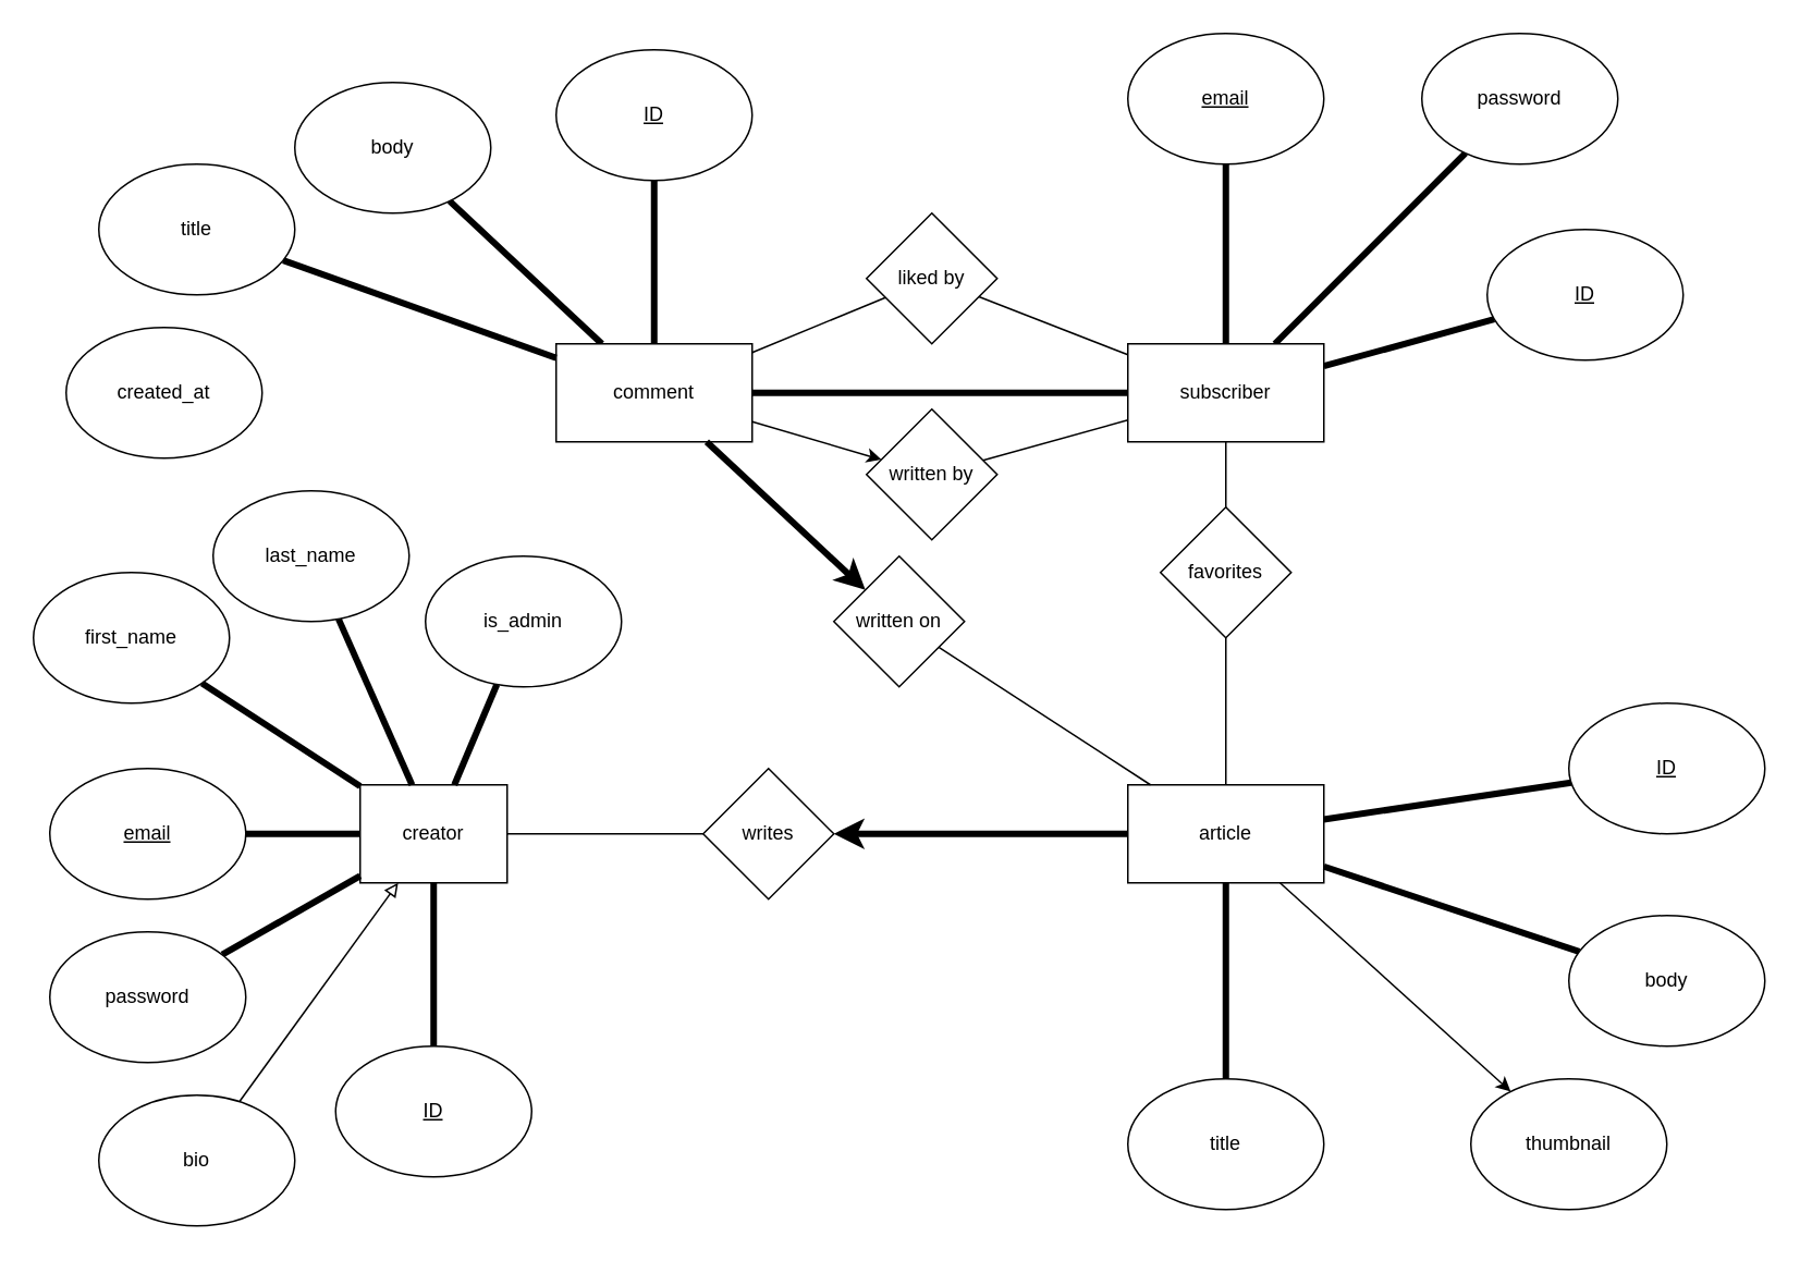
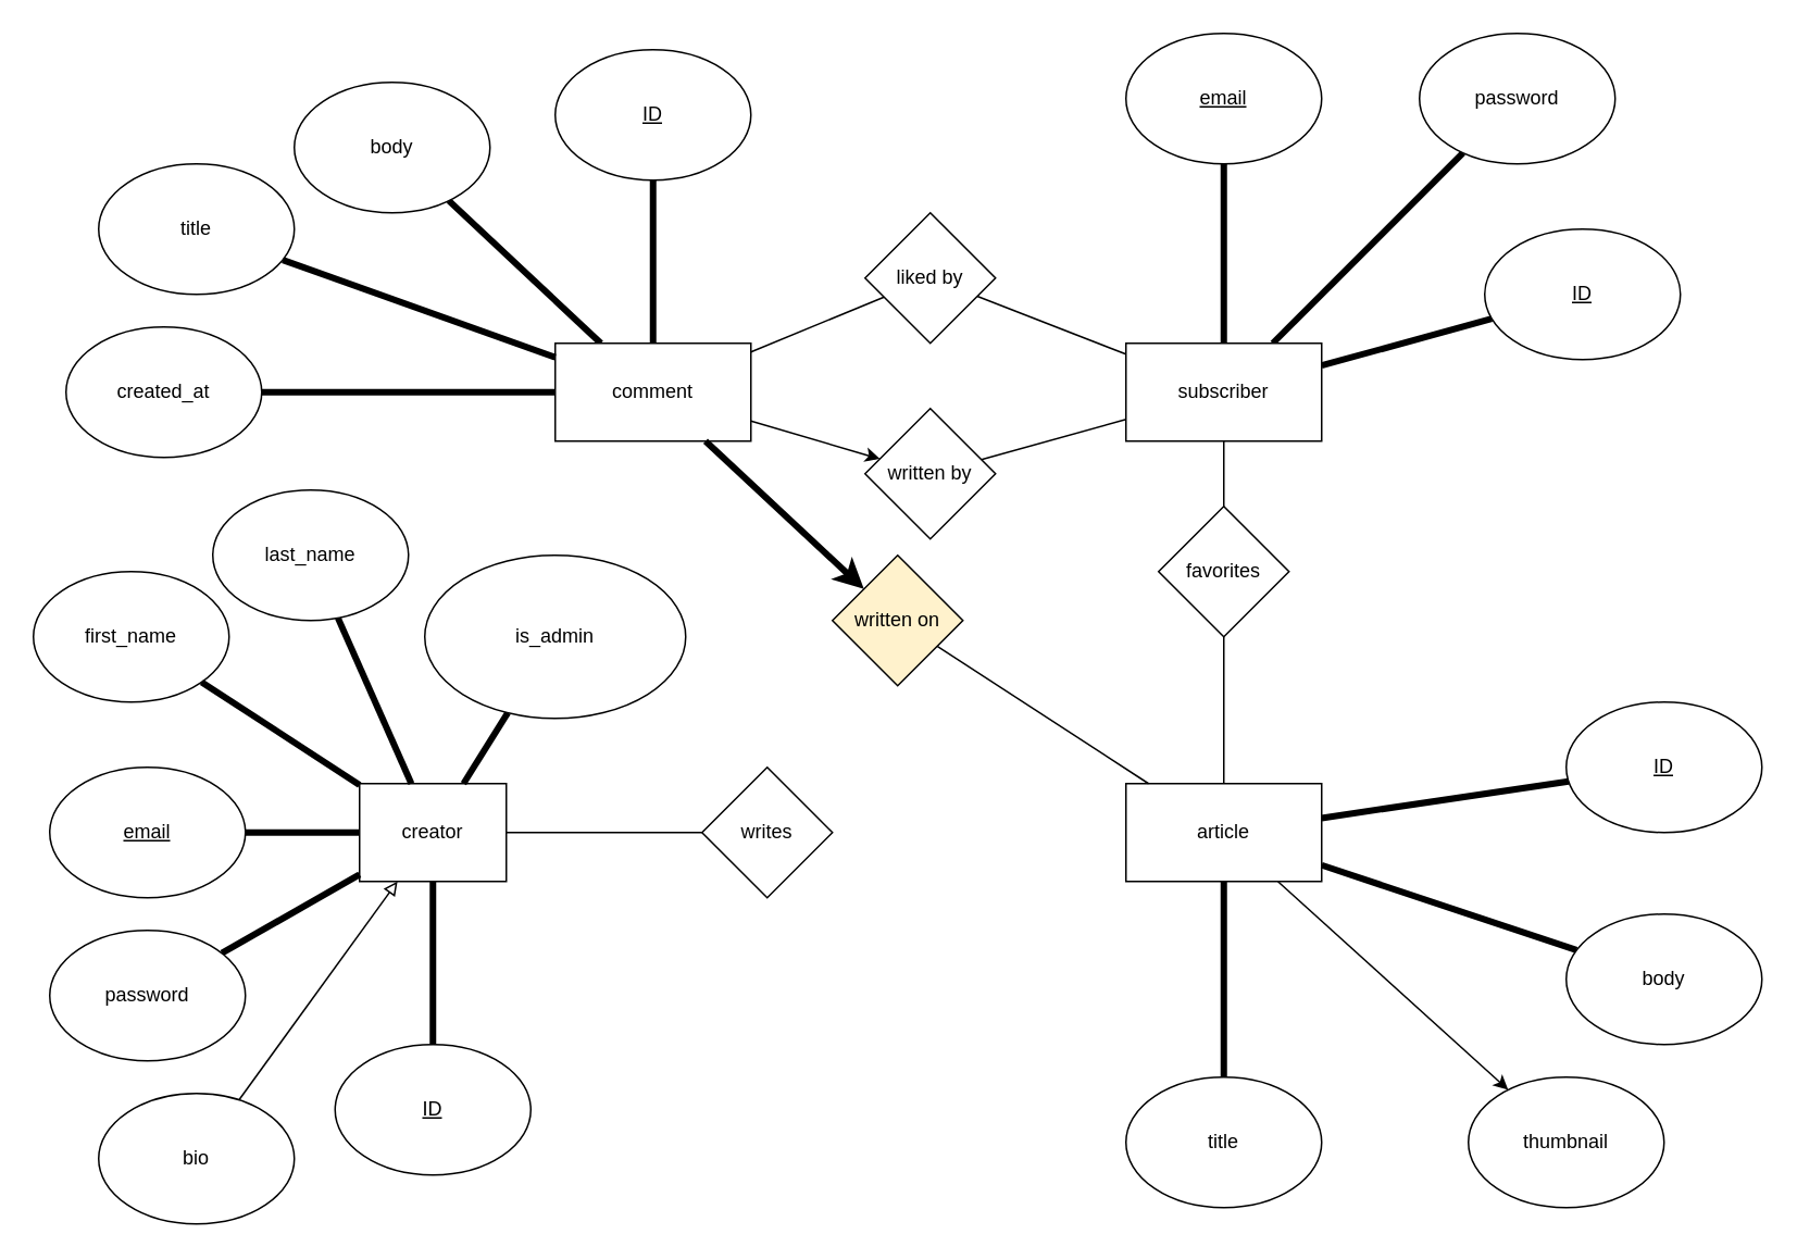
  <mxCell id="0" />
  <mxCell id="1" parent="0" />
  <mxCell id="2" style="edgeStyle=none;html=1;endArrow=none;endFill=0;" parent="1" source="4" target="5" edge="1"><mxGeometry relative="1" as="geometry" /></mxCell>
  <mxCell id="3" style="edgeStyle=none;html=1;endArrow=block;endFill=0;startArrow=none;startFill=0;" parent="1" source="27" target="4" edge="1"><mxGeometry relative="1" as="geometry" /></mxCell>
  <mxCell id="4" value="creator" style="rounded=0;whiteSpace=wrap;html=1;" parent="1" vertex="1"><mxGeometry x="220" y="480" width="90" height="60" as="geometry" /></mxCell>
  <mxCell id="5" value="writes" style="rhombus;whiteSpace=wrap;html=1;" parent="1" vertex="1"><mxGeometry x="430" y="470" width="80" height="80" as="geometry" /></mxCell>
- <mxCell id="6" style="edgeStyle=none;html=1;endArrow=none;endFill=0;strokeWidth=4;startArrow=classic;startFill=1;" parent="1" source="5" target="8" edge="1"><mxGeometry relative="1" as="geometry"><mxPoint x="600" y="360" as="sourcePoint" /></mxGeometry></mxCell>
  <mxCell id="7" style="edgeStyle=none;html=1;strokeWidth=1;endArrow=none;endFill=0;startArrow=none;startFill=0;" parent="1" source="8" target="34" edge="1"><mxGeometry relative="1" as="geometry" /></mxCell>
  <mxCell id="8" value="article" style="rounded=0;whiteSpace=wrap;html=1;" parent="1" vertex="1"><mxGeometry x="690" y="480" width="120" height="60" as="geometry" /></mxCell>
  <mxCell id="9" style="edgeStyle=none;html=1;endArrow=none;endFill=0;strokeWidth=4;startArrow=none;startFill=0;" parent="1" source="10" target="4" edge="1"><mxGeometry relative="1" as="geometry" /></mxCell>
  <mxCell id="10" value="last_name" style="ellipse;whiteSpace=wrap;html=1;" parent="1" vertex="1"><mxGeometry x="130" y="300" width="120" height="80" as="geometry" /></mxCell>
  <mxCell id="11" style="edgeStyle=none;html=1;endArrow=none;endFill=0;strokeWidth=4;startArrow=none;startFill=0;" parent="1" source="4" target="12" edge="1"><mxGeometry relative="1" as="geometry" /></mxCell>
  <mxCell id="12" value="email" style="ellipse;whiteSpace=wrap;html=1;fontStyle=4" parent="1" vertex="1"><mxGeometry x="30" y="470" width="120" height="80" as="geometry" /></mxCell>
  <mxCell id="13" style="edgeStyle=none;html=1;endArrow=none;endFill=0;strokeWidth=4;startArrow=none;startFill=0;" parent="1" source="8" target="14" edge="1"><mxGeometry relative="1" as="geometry" /></mxCell>
  <mxCell id="14" value="title" style="ellipse;whiteSpace=wrap;html=1;" parent="1" vertex="1"><mxGeometry x="690" y="660" width="120" height="80" as="geometry" /></mxCell>
  <mxCell id="15" style="edgeStyle=none;html=1;endArrow=none;endFill=0;strokeWidth=4;startArrow=none;startFill=0;" parent="1" source="8" target="16" edge="1"><mxGeometry relative="1" as="geometry" /></mxCell>
  <mxCell id="16" value="body" style="ellipse;whiteSpace=wrap;html=1;" parent="1" vertex="1"><mxGeometry x="960" y="560" width="120" height="80" as="geometry" /></mxCell>
  <mxCell id="17" style="edgeStyle=none;html=1;endArrow=none;endFill=0;strokeWidth=4;startArrow=none;startFill=0;" parent="1" source="21" target="24" edge="1"><mxGeometry relative="1" as="geometry" /></mxCell>
  <mxCell id="18" style="edgeStyle=none;html=1;strokeWidth=1;endArrow=none;endFill=0;" parent="1" source="21" target="34" edge="1"><mxGeometry relative="1" as="geometry" /></mxCell>
  <mxCell id="19" style="edgeStyle=none;html=1;endArrow=none;endFill=0;" parent="1" source="21" target="40" edge="1"><mxGeometry relative="1" as="geometry" /></mxCell>
  <mxCell id="20" style="edgeStyle=none;html=1;endArrow=none;endFill=0;" parent="1" source="21" target="43" edge="1"><mxGeometry relative="1" as="geometry" /></mxCell>
  <mxCell id="21" value="subscriber" style="rounded=0;whiteSpace=wrap;html=1;" parent="1" vertex="1"><mxGeometry x="690" y="210" width="120" height="60" as="geometry" /></mxCell>
  <mxCell id="22" style="edgeStyle=none;html=1;endArrow=none;endFill=0;strokeWidth=4;startArrow=none;startFill=0;" parent="1" source="23" target="21" edge="1"><mxGeometry relative="1" as="geometry" /></mxCell>
  <mxCell id="23" value="email" style="ellipse;whiteSpace=wrap;html=1;fontStyle=4" parent="1" vertex="1"><mxGeometry x="690" y="20" width="120" height="80" as="geometry" /></mxCell>
  <mxCell id="24" value="password" style="ellipse;whiteSpace=wrap;html=1;strokeWidth=1;" parent="1" vertex="1"><mxGeometry x="870" y="20" width="120" height="80" as="geometry" /></mxCell>
  <mxCell id="25" style="edgeStyle=none;html=1;endArrow=classic;endFill=1;" parent="1" source="8" target="26" edge="1"><mxGeometry relative="1" as="geometry" /></mxCell>
  <mxCell id="26" value="thumbnail" style="ellipse;whiteSpace=wrap;html=1;" parent="1" vertex="1"><mxGeometry x="900" y="660" width="120" height="80" as="geometry" /></mxCell>
  <mxCell id="27" value="bio" style="ellipse;whiteSpace=wrap;html=1;" parent="1" vertex="1"><mxGeometry y="670" width="120" height="80" as="geometry" x="60" /></mxCell>
  <mxCell id="28" style="edgeStyle=none;html=1;strokeWidth=4;endArrow=none;endFill=0;startArrow=none;startFill=0;" parent="1" source="8" target="29" edge="1"><mxGeometry relative="1" as="geometry" /></mxCell>
  <mxCell id="29" value="ID" style="ellipse;whiteSpace=wrap;html=1;strokeWidth=1;fontStyle=4" parent="1" vertex="1"><mxGeometry x="960" y="430" width="120" height="80" as="geometry" /></mxCell>
  <mxCell id="30" style="edgeStyle=none;html=1;strokeWidth=4;endArrow=none;endFill=0;startArrow=none;startFill=0;" parent="1" source="31" target="21" edge="1"><mxGeometry relative="1" as="geometry" /></mxCell>
  <mxCell id="31" value="ID" style="ellipse;whiteSpace=wrap;html=1;strokeWidth=1;fontStyle=4" parent="1" vertex="1"><mxGeometry x="910" y="140" width="120" height="80" as="geometry" /></mxCell>
  <mxCell id="32" style="edgeStyle=none;html=1;strokeWidth=4;endArrow=none;endFill=0;startArrow=none;startFill=0;" parent="1" source="33" target="4" edge="1"><mxGeometry relative="1" as="geometry" /></mxCell>
  <mxCell id="33" value="ID" style="ellipse;whiteSpace=wrap;html=1;strokeWidth=1;fontStyle=4" parent="1" vertex="1"><mxGeometry x="205" y="640" width="120" height="80" as="geometry" /></mxCell>
  <mxCell id="34" value="favorites" style="rhombus;whiteSpace=wrap;html=1;" parent="1" vertex="1"><mxGeometry x="710" y="310" width="80" height="80" as="geometry" /></mxCell>
  <mxCell id="35" style="edgeStyle=none;html=1;" parent="1" source="39" target="40" edge="1"><mxGeometry relative="1" as="geometry" /></mxCell>
  <mxCell id="36" style="edgeStyle=none;html=1;endArrow=none;endFill=0;" parent="1" source="39" target="43" edge="1"><mxGeometry relative="1" as="geometry" /></mxCell>
  <mxCell id="37" style="edgeStyle=none;html=1;endArrow=none;endFill=0;strokeWidth=4;startArrow=none;startFill=0;" parent="1" source="39" target="41" edge="1"><mxGeometry relative="1" as="geometry" /></mxCell>
  <mxCell id="38" style="edgeStyle=none;html=1;endArrow=none;endFill=0;strokeWidth=4;startArrow=none;startFill=0;" parent="1" source="39" target="42" edge="1"><mxGeometry relative="1" as="geometry" /></mxCell>
  <mxCell id="39" value="comment" style="rounded=0;whiteSpace=wrap;html=1;" parent="1" vertex="1"><mxGeometry x="340" y="210" width="120" height="60" as="geometry" /></mxCell>
  <mxCell id="40" value="written by" style="rhombus;whiteSpace=wrap;html=1;" parent="1" vertex="1"><mxGeometry x="530" y="250" width="80" height="80" as="geometry" /></mxCell>
  <mxCell id="41" value="ID" style="ellipse;whiteSpace=wrap;html=1;fontStyle=4" parent="1" vertex="1"><mxGeometry x="340" y="30" width="120" height="80" as="geometry" /></mxCell>
  <mxCell id="42" value="body" style="ellipse;whiteSpace=wrap;html=1;" parent="1" vertex="1"><mxGeometry x="180" y="50" width="120" height="80" as="geometry" /></mxCell>
  <mxCell id="43" value="liked by" style="rhombus;whiteSpace=wrap;html=1;" parent="1" vertex="1"><mxGeometry x="530" y="130" width="80" height="80" as="geometry" /></mxCell>
  <mxCell id="44" value="first_name" style="ellipse;whiteSpace=wrap;html=1;" parent="1" vertex="1"><mxGeometry x="20" y="350" width="120" height="80" as="geometry" /></mxCell>
  <mxCell id="45" style="edgeStyle=none;html=1;endArrow=none;endFill=0;strokeWidth=4;startArrow=none;startFill=0;" parent="1" source="44" target="4" edge="1"><mxGeometry relative="1" as="geometry"><mxPoint x="275" y="390" as="sourcePoint" /><mxPoint x="275" y="490" as="targetPoint" /></mxGeometry></mxCell>
  <mxCell id="46" style="edgeStyle=none;html=1;endArrow=none;endFill=0;strokeWidth=4;startArrow=none;startFill=0;" parent="1" source="4" target="47" edge="1"><mxGeometry relative="1" as="geometry"><mxPoint x="325" y="500" as="sourcePoint" /></mxGeometry></mxCell>
  <mxCell id="47" value="password" style="ellipse;whiteSpace=wrap;html=1;strokeWidth=1;" parent="1" vertex="1"><mxGeometry x="30" y="570" width="120" height="80" as="geometry" /></mxCell>
  <mxCell id="48" style="edgeStyle=none;html=1;endArrow=none;endFill=0;strokeWidth=4;startArrow=none;startFill=0;" parent="1" source="4" target="49" edge="1"><mxGeometry relative="1" as="geometry"><mxPoint x="230" y="545.714" as="sourcePoint" /></mxGeometry></mxCell>
- <mxCell id="49" value="is_admin" style="ellipse;whiteSpace=wrap;html=1;strokeWidth=1;" parent="1" vertex="1"><mxGeometry x="260" y="340" width="120" height="80" as="geometry" /></mxCell>
- <mxCell id="50" style="edgeStyle=none;html=1;endArrow=none;endFill=0;strokeWidth=4;startArrow=none;startFill=0;" parent="1" source="39" target="21" edge="1"><mxGeometry relative="1" as="geometry"><mxPoint x="238" y="260" as="sourcePoint" /></mxGeometry></mxCell>
+ <mxCell id="49" value="is_admin" style="ellipse;whiteSpace=wrap;html=1;strokeWidth=1;" parent="1" vertex="1"><mxGeometry x="260" y="340" width="160" height="100" as="geometry" /></mxCell>
+ <mxCell id="50" style="edgeStyle=none;html=1;endArrow=none;endFill=0;strokeWidth=4;startArrow=none;startFill=0;" parent="1" source="39" target="51" edge="1"><mxGeometry relative="1" as="geometry"><mxPoint x="238" y="260" as="sourcePoint" /></mxGeometry></mxCell>
  <mxCell id="51" value="created_at" style="ellipse;whiteSpace=wrap;html=1;" parent="1" vertex="1"><mxGeometry x="40" y="200" width="120" height="80" as="geometry" /></mxCell>
  <mxCell id="52" style="edgeStyle=none;html=1;endArrow=none;endFill=0;strokeWidth=4;startArrow=none;startFill=0;" edge="1" parent="1" target="53" source="39"><mxGeometry relative="1" as="geometry"><mxPoint x="238" y="350" as="sourcePoint" /></mxGeometry></mxCell>
  <mxCell id="53" value="title" style="ellipse;whiteSpace=wrap;html=1;" vertex="1" parent="1"><mxGeometry y="100" width="120" height="80" as="geometry" x="60" /></mxCell>
  <mxCell id="54" style="edgeStyle=none;html=1;strokeWidth=4;" edge="1" parent="1" source="39" target="56"><mxGeometry relative="1" as="geometry" /></mxCell>
  <mxCell id="55" style="edgeStyle=none;html=1;endArrow=none;endFill=0;" edge="1" parent="1" source="56" target="8"><mxGeometry relative="1" as="geometry" /></mxCell>
- <mxCell id="56" value="written on" style="rhombus;whiteSpace=wrap;html=1;" vertex="1" parent="1"><mxGeometry x="510" y="340" width="80" height="80" as="geometry" /></mxCell>
+ <mxCell id="56" value="written on" style="rhombus;whiteSpace=wrap;html=1;fillColor=#fff2cc;" vertex="1" parent="1"><mxGeometry x="510" y="340" width="80" height="80" as="geometry" /></mxCell>
